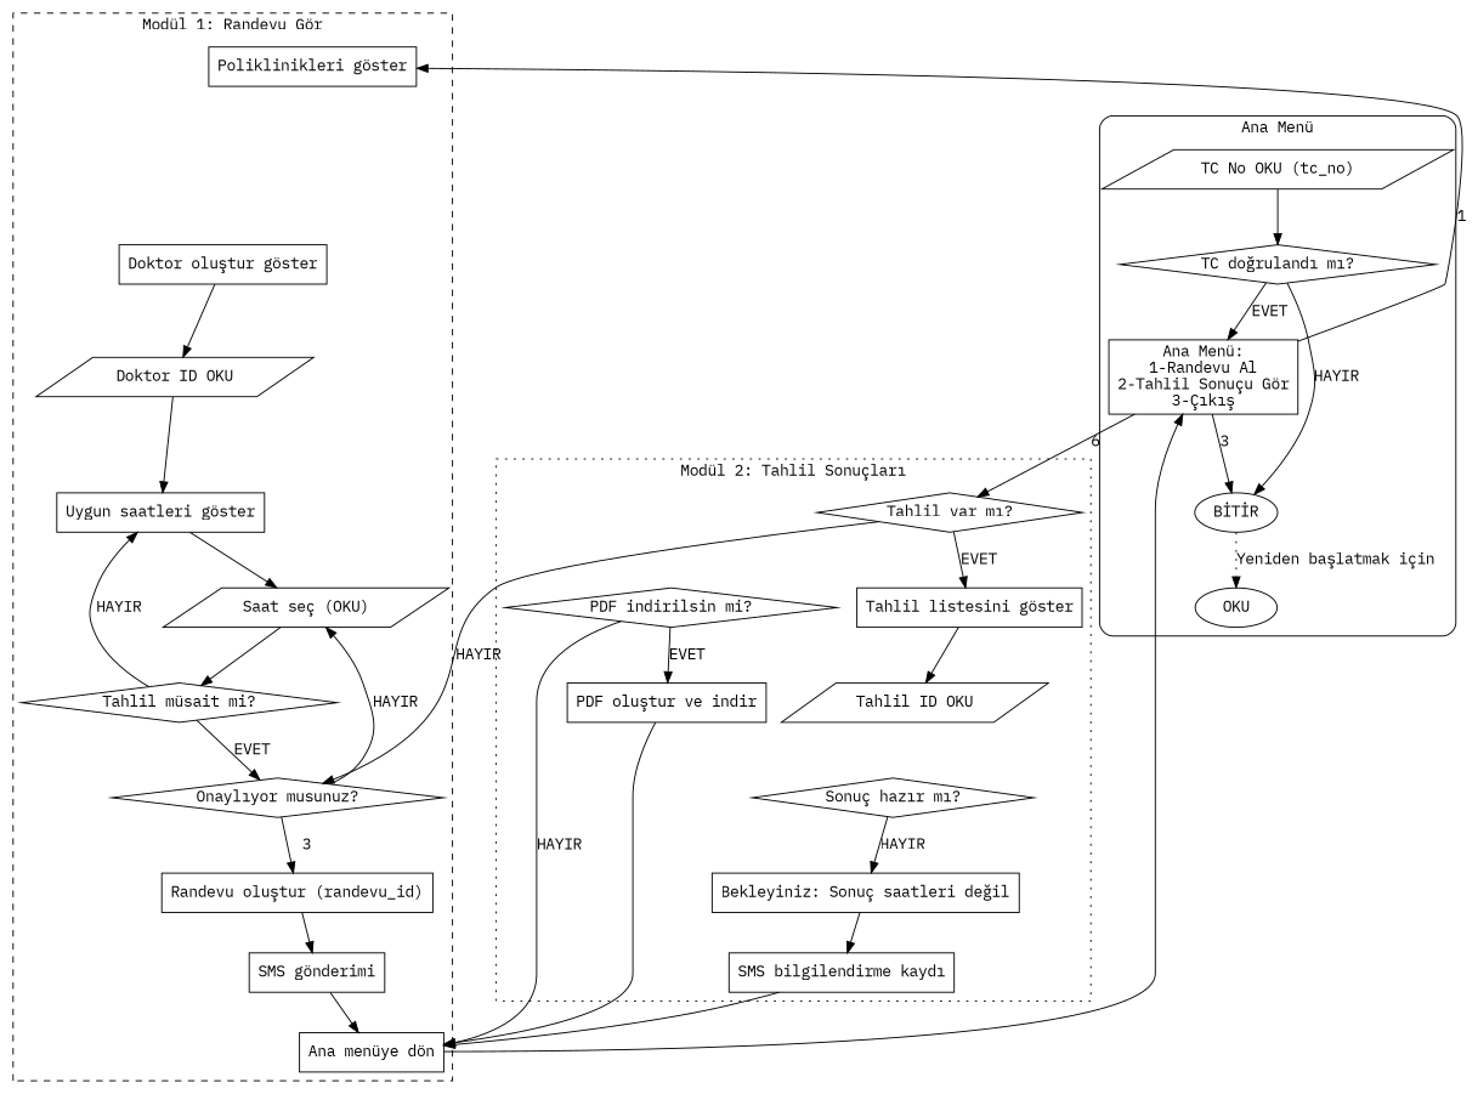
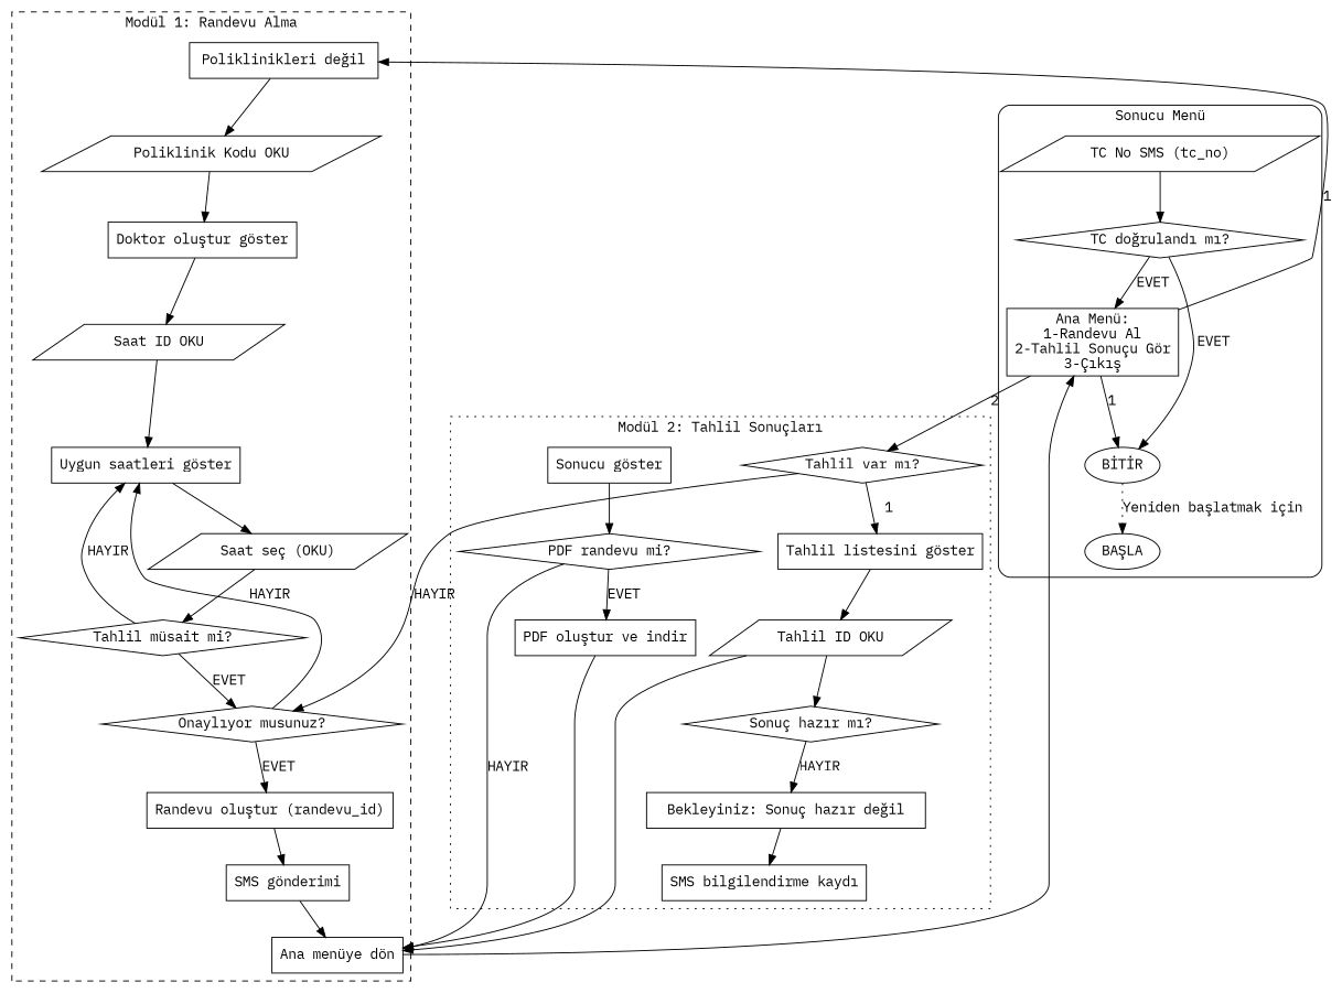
  digraph {
    fontname="IBM Plex Mono"
    rankdir=TB
    node [fontname="IBM Plex Mono" shape=box]
    edge [fontname="IBM Plex Mono"]
-   n1 [label=OKU shape=oval]
-   n2 [label="TC No OKU (tc_no)" shape=parallelogram]
+   n1 [label="BAŞLA" shape=oval]
+   n2 [label="TC No SMS (tc_no)" shape=parallelogram]
    n3 [label="TC doğrulandı mı?" shape=diamond]
    n4 [label="Ana Menü:\n1-Randevu Al\n2-Tahlil Sonuçu Gör\n3-Çıkış"]
    n5 [label="BİTİR" shape=oval]
-   n6 [label="Poliklinikleri göster"]
+   n6 [label="Poliklinikleri değil"]
+   n7 [label="Poliklinik Kodu OKU" shape=parallelogram]
    n8 [label="Doktor oluştur göster"]
-   n9 [label="Doktor ID OKU" shape=parallelogram]
+   n9 [label="Saat ID OKU" shape=parallelogram]
    n10 [label="Uygun saatleri göster"]
    n11 [label="Saat seç (OKU)" shape=parallelogram]
    n12 [label="Tahlil müsait mi?" shape=diamond]
    n13 [label="Onaylıyor musunuz?" shape=diamond]
    n14 [label="Randevu oluştur (randevu_id)"]
    n15 [label="SMS gönderimi"]
    n16 [label="Ana menüye dön"]
    n17 [label="Tahlil var mı?" shape=diamond]
    n18 [label="Tahlil listesini göster"]
    n19 [label="Tahlil ID OKU" shape=parallelogram]
    n20 [label="Sonuç hazır mı?" shape=diamond]
-   n22 [label="PDF indirilsin mi?" shape=diamond]
+   n21 [label="Sonucu göster"]
+   n22 [label="PDF randevu mi?" shape=diamond]
    n23 [label="PDF oluştur ve indir"]
-   n24 [label="Bekleyiniz: Sonuç saatleri değil"]
+   n24 [label="Bekleyiniz: Sonuç hazır değil"]
    n25 [label="SMS bilgilendirme kaydı"]
    subgraph cluster_1 {
-     label="Ana Menü"
+     label="Sonucu Menü"
      style=rounded
      n1
      n2
      n3
      n4
      n5
    }
    subgraph cluster_2 {
-     label="Modül 1: Randevu Gör"
+     label="Modül 1: Randevu Alma"
      style=dashed
      n6
+     n7
      n8
      n9
      n10
      n11
      n12
      n13
      n14
      n15
      n16
    }
    subgraph cluster_3 {
      label="Modül 2: Tahlil Sonuçları"
      style=dotted
      n17
      n18
      n19
      n20
+     n21
      n22
      n23
      n24
      n25
    }
    n2 -> n3
    n3 -> n4 [label=EVET]
-   n3 -> n5 [label=HAYIR]
-   n4 -> n5 [label=3]
+   n3 -> n5 [label=EVET]
+   n4 -> n5 [label=1]
    n4 -> n6 [label=1]
-   n4 -> n17 [label=6]
+   n4 -> n17 [label=2]
    n5 -> n1 [label="Yeniden başlatmak için" style=dotted]
+   n6 -> n7
+   n7 -> n8
    n8 -> n9
    n9 -> n10
    n10 -> n11
    n11 -> n12
    n12 -> n10 [label=HAYIR]
    n12 -> n13 [label=EVET]
-   n13 -> n11 [label=HAYIR]
-   n13 -> n14 [label=3]
+   n13 -> n10 [label=HAYIR]
+   n13 -> n14 [label=EVET]
    n14 -> n15
    n15 -> n16
    n16 -> n4
    n17 -> n13 [label=HAYIR]
-   n17 -> n18 [label=EVET]
+   n17 -> n18 [label=1]
    n18 -> n19
+   n19 -> n20
    n20 -> n24 [label=HAYIR]
+   n21 -> n22
    n22 -> n16 [label=HAYIR]
    n22 -> n23 [label=EVET]
    n23 -> n16
    n24 -> n25
-   n25 -> n16
+   n19 -> n16
  }
